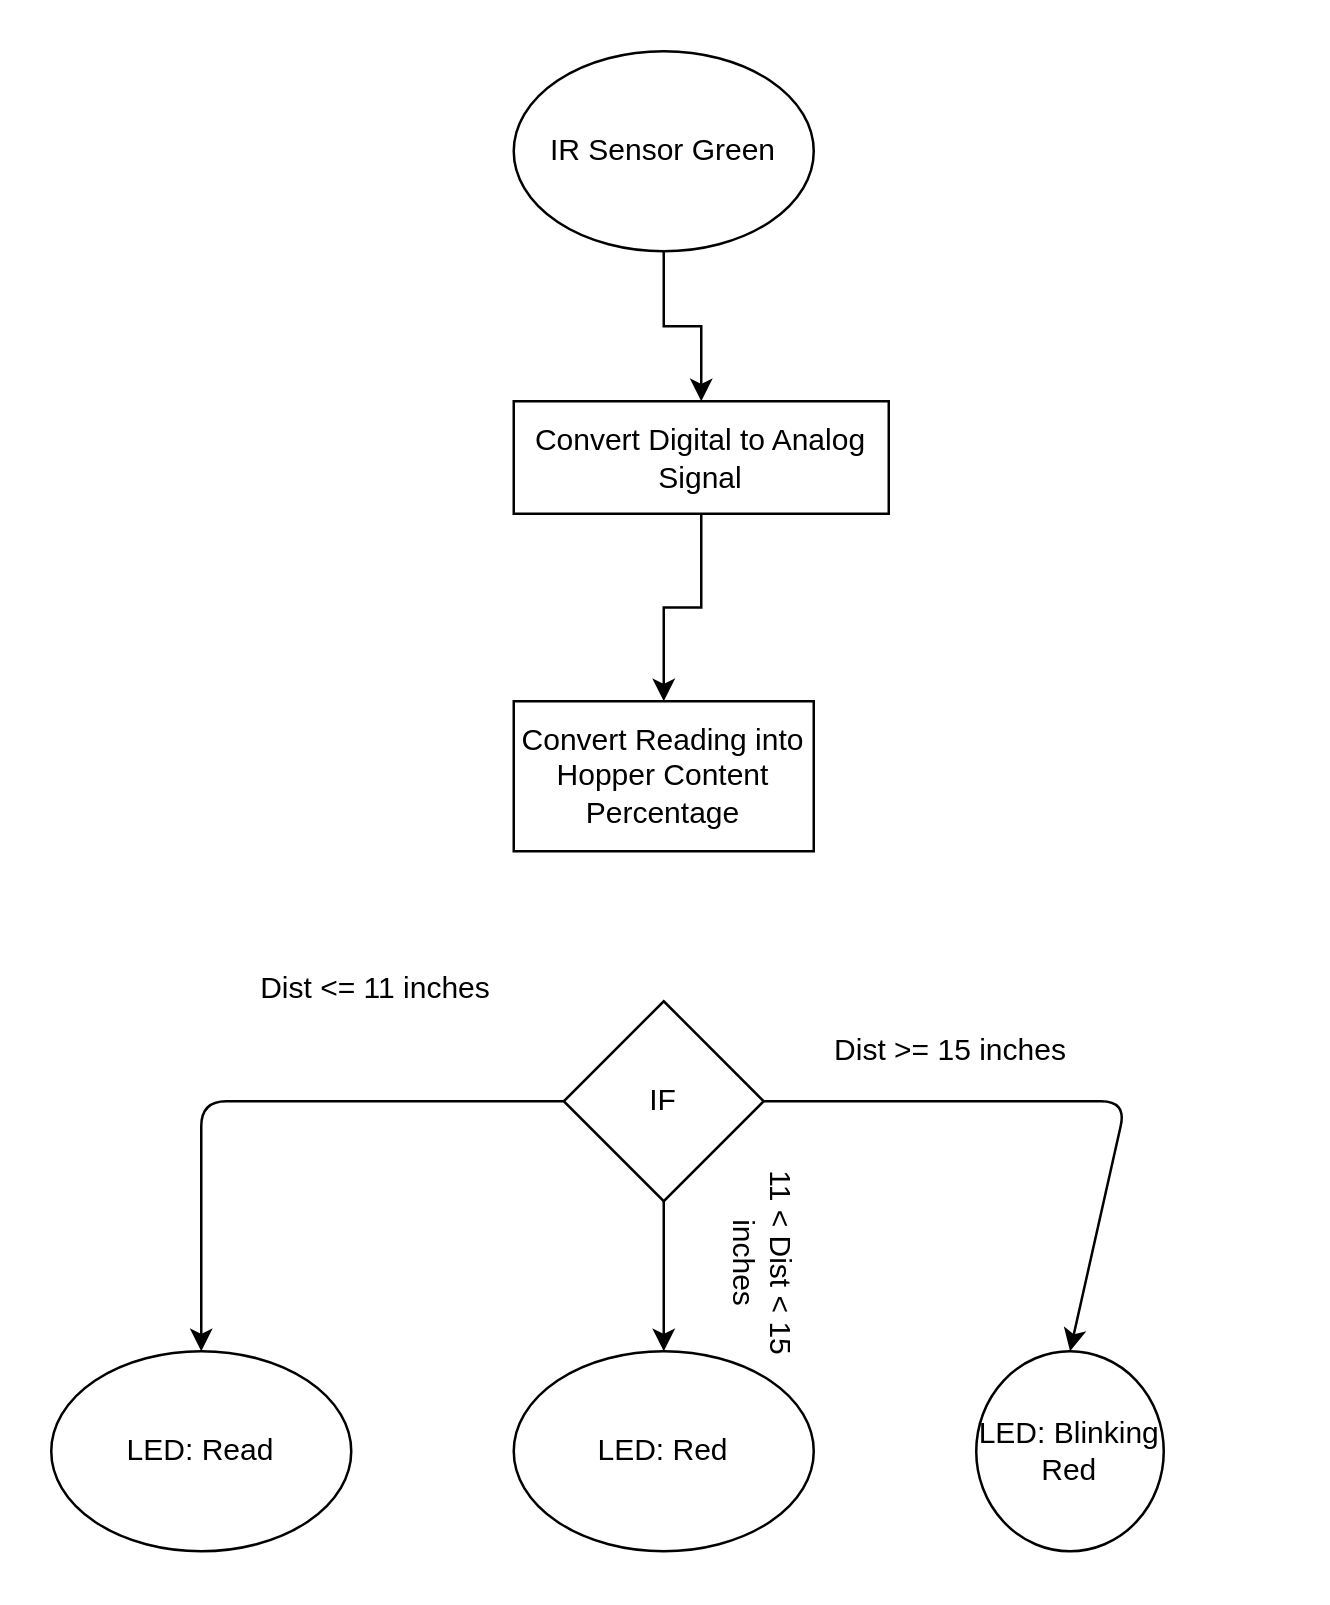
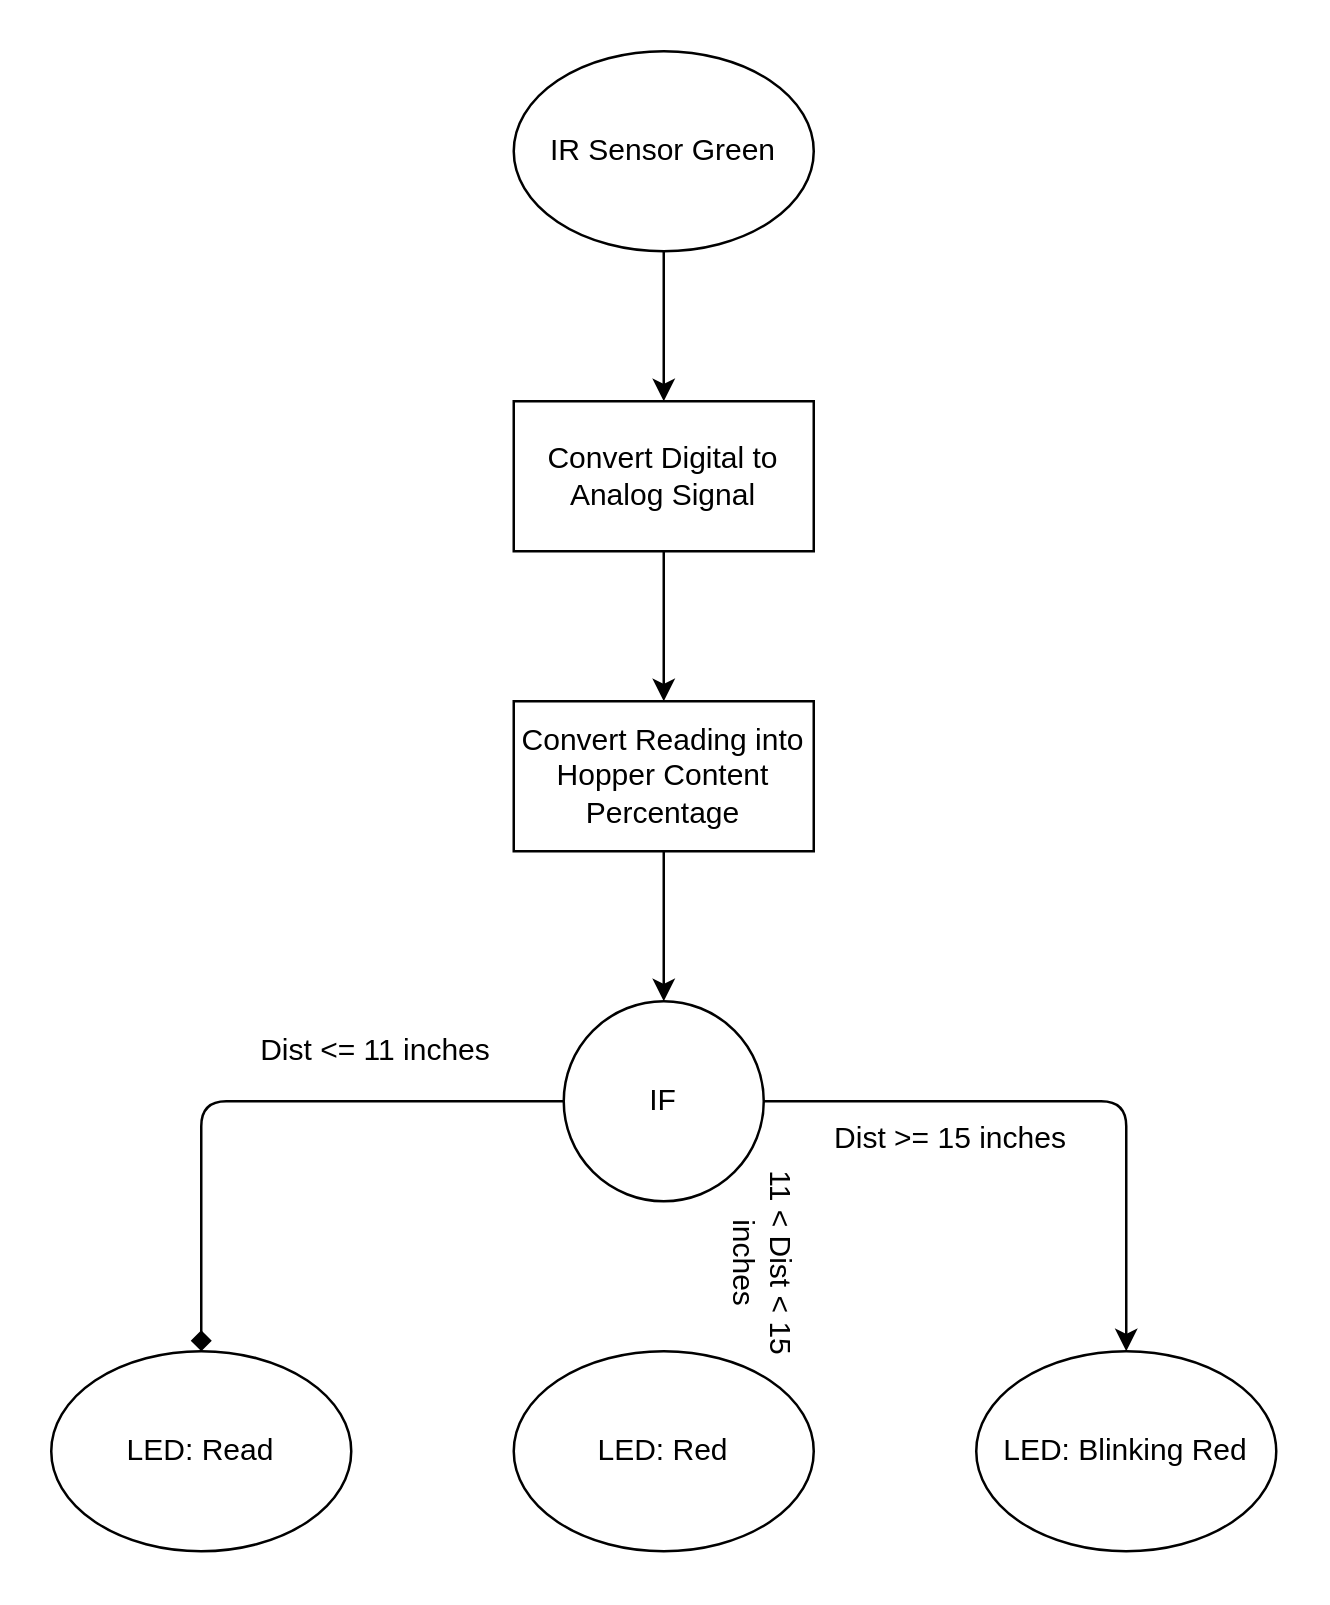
  <mxCell id="0" />
  <mxCell id="1" parent="0" />
  <mxCell id="2" value="" style="edgeStyle=orthogonalEdgeStyle;rounded=0;orthogonalLoop=1;jettySize=auto;html=1;" edge="1" parent="1" source="3" target="5"><mxGeometry relative="1" as="geometry" /></mxCell>
  <mxCell id="3" value="IR Sensor Green" style="ellipse;whiteSpace=wrap;html=1;" vertex="1" parent="1"><mxGeometry x="205" y="20" width="120" height="80" as="geometry" /></mxCell>
  <mxCell id="4" value="" style="edgeStyle=orthogonalEdgeStyle;rounded=0;orthogonalLoop=1;jettySize=auto;html=1;" edge="1" parent="1" source="5" target="7"><mxGeometry relative="1" as="geometry" /></mxCell>
- <mxCell id="5" value="Convert Digital to Analog Signal" style="rounded=0;whiteSpace=wrap;html=1;" vertex="1" parent="1"><mxGeometry x="205" y="160" width="150" height="45" as="geometry" /></mxCell>
+ <mxCell id="5" value="Convert Digital to Analog Signal" style="rounded=0;whiteSpace=wrap;html=1;" vertex="1" parent="1"><mxGeometry x="205" y="160" width="120" height="60" as="geometry" /></mxCell>
+ <mxCell id="6" value="" style="edgeStyle=orthogonalEdgeStyle;rounded=0;orthogonalLoop=1;jettySize=auto;html=1;" edge="1" parent="1" source="7" target="9"><mxGeometry relative="1" as="geometry" /></mxCell>
  <mxCell id="7" value="Convert Reading into Hopper Content Percentage" style="rounded=0;whiteSpace=wrap;html=1;" vertex="1" parent="1"><mxGeometry x="205" y="280" width="120" height="60" as="geometry" /></mxCell>
- <mxCell id="8" value="" style="edgeStyle=orthogonalEdgeStyle;rounded=0;orthogonalLoop=1;jettySize=auto;html=1;" edge="1" parent="1" source="9" target="10"><mxGeometry relative="1" as="geometry" /></mxCell>
- <mxCell id="9" value="IF" style="rhombus;whiteSpace=wrap;html=1;" vertex="1" parent="1"><mxGeometry x="225" y="400" width="80" height="80" as="geometry" /></mxCell>
+ <mxCell id="9" value="IF" style="ellipse;whiteSpace=wrap;html=1;" vertex="1" parent="1"><mxGeometry x="225" y="400" width="80" height="80" as="geometry" /></mxCell>
  <mxCell id="10" value="LED: Red" style="ellipse;whiteSpace=wrap;html=1;" vertex="1" parent="1"><mxGeometry x="205" y="540" width="120" height="80" as="geometry" /></mxCell>
  <mxCell id="11" value="LED: Read" style="ellipse;whiteSpace=wrap;html=1;" vertex="1" parent="1"><mxGeometry x="20" y="540" width="120" height="80" as="geometry" /></mxCell>
- <mxCell id="12" value="LED: Blinking Red" style="ellipse;whiteSpace=wrap;html=1;" vertex="1" parent="1"><mxGeometry x="390" y="540" width="75" height="80" as="geometry" /></mxCell>
- <mxCell id="13" value="" style="endArrow=classic;html=1;exitX=0;exitY=0.5;exitDx=0;exitDy=0;entryX=0.5;entryY=0;entryDx=0;entryDy=0;" edge="1" parent="1" source="9" target="11"><mxGeometry width="50" height="50" relative="1" as="geometry"><mxPoint x="20" y="690" as="sourcePoint" /><mxPoint x="70" y="640" as="targetPoint" /><Array as="points"><mxPoint x="80" y="440" /></Array></mxGeometry></mxCell>
+ <mxCell id="12" value="LED: Blinking Red" style="ellipse;whiteSpace=wrap;html=1;" vertex="1" parent="1"><mxGeometry x="390" y="540" width="120" height="80" as="geometry" /></mxCell>
+ <mxCell id="13" value="" style="endArrow=diamond;html=1;exitX=0;exitY=0.5;exitDx=0;exitDy=0;entryX=0.5;entryY=0;entryDx=0;entryDy=0;" edge="1" parent="1" source="9" target="11"><mxGeometry width="50" height="50" relative="1" as="geometry"><mxPoint x="20" y="690" as="sourcePoint" /><mxPoint x="70" y="640" as="targetPoint" /><Array as="points"><mxPoint x="80" y="440" /></Array></mxGeometry></mxCell>
  <mxCell id="14" value="" style="endArrow=classic;html=1;exitX=1;exitY=0.5;exitDx=0;exitDy=0;entryX=0.5;entryY=0;entryDx=0;entryDy=0;" edge="1" parent="1" source="9" target="12"><mxGeometry width="50" height="50" relative="1" as="geometry"><mxPoint x="20" y="690" as="sourcePoint" /><mxPoint x="70" y="640" as="targetPoint" /><Array as="points"><mxPoint x="450" y="440" /></Array></mxGeometry></mxCell>
- <mxCell id="15" value="Dist &amp;lt;= 11 inches" style="text;html=1;strokeColor=none;fillColor=none;align=center;verticalAlign=middle;whiteSpace=wrap;rounded=0;" vertex="1" parent="1"><mxGeometry x="95" y="385" width="110" height="20" as="geometry" /></mxCell>
- <mxCell id="16" value="Dist &amp;gt;= 15 inches" style="text;html=1;strokeColor=none;fillColor=none;align=center;verticalAlign=middle;whiteSpace=wrap;rounded=0;" vertex="1" parent="1"><mxGeometry x="325" y="410" width="110" height="20" as="geometry" /></mxCell>
+ <mxCell id="15" value="Dist &amp;lt;= 11 inches" style="text;html=1;strokeColor=none;fillColor=none;align=center;verticalAlign=middle;whiteSpace=wrap;rounded=0;" vertex="1" parent="1"><mxGeometry x="95" y="410" width="110" height="20" as="geometry" /></mxCell>
+ <mxCell id="16" value="Dist &amp;gt;= 15 inches" style="text;html=1;strokeColor=none;fillColor=none;align=center;verticalAlign=middle;whiteSpace=wrap;rounded=0;" vertex="1" parent="1"><mxGeometry x="325" y="445" width="110" height="20" as="geometry" /></mxCell>
  <mxCell id="17" value="11 &amp;lt; Dist &amp;lt; 15 inches" style="text;html=1;strokeColor=none;fillColor=none;align=center;verticalAlign=middle;whiteSpace=wrap;rounded=0;direction=west;rotation=90;" vertex="1" parent="1"><mxGeometry x="250" y="480" width="110" height="50" as="geometry" /></mxCell>
